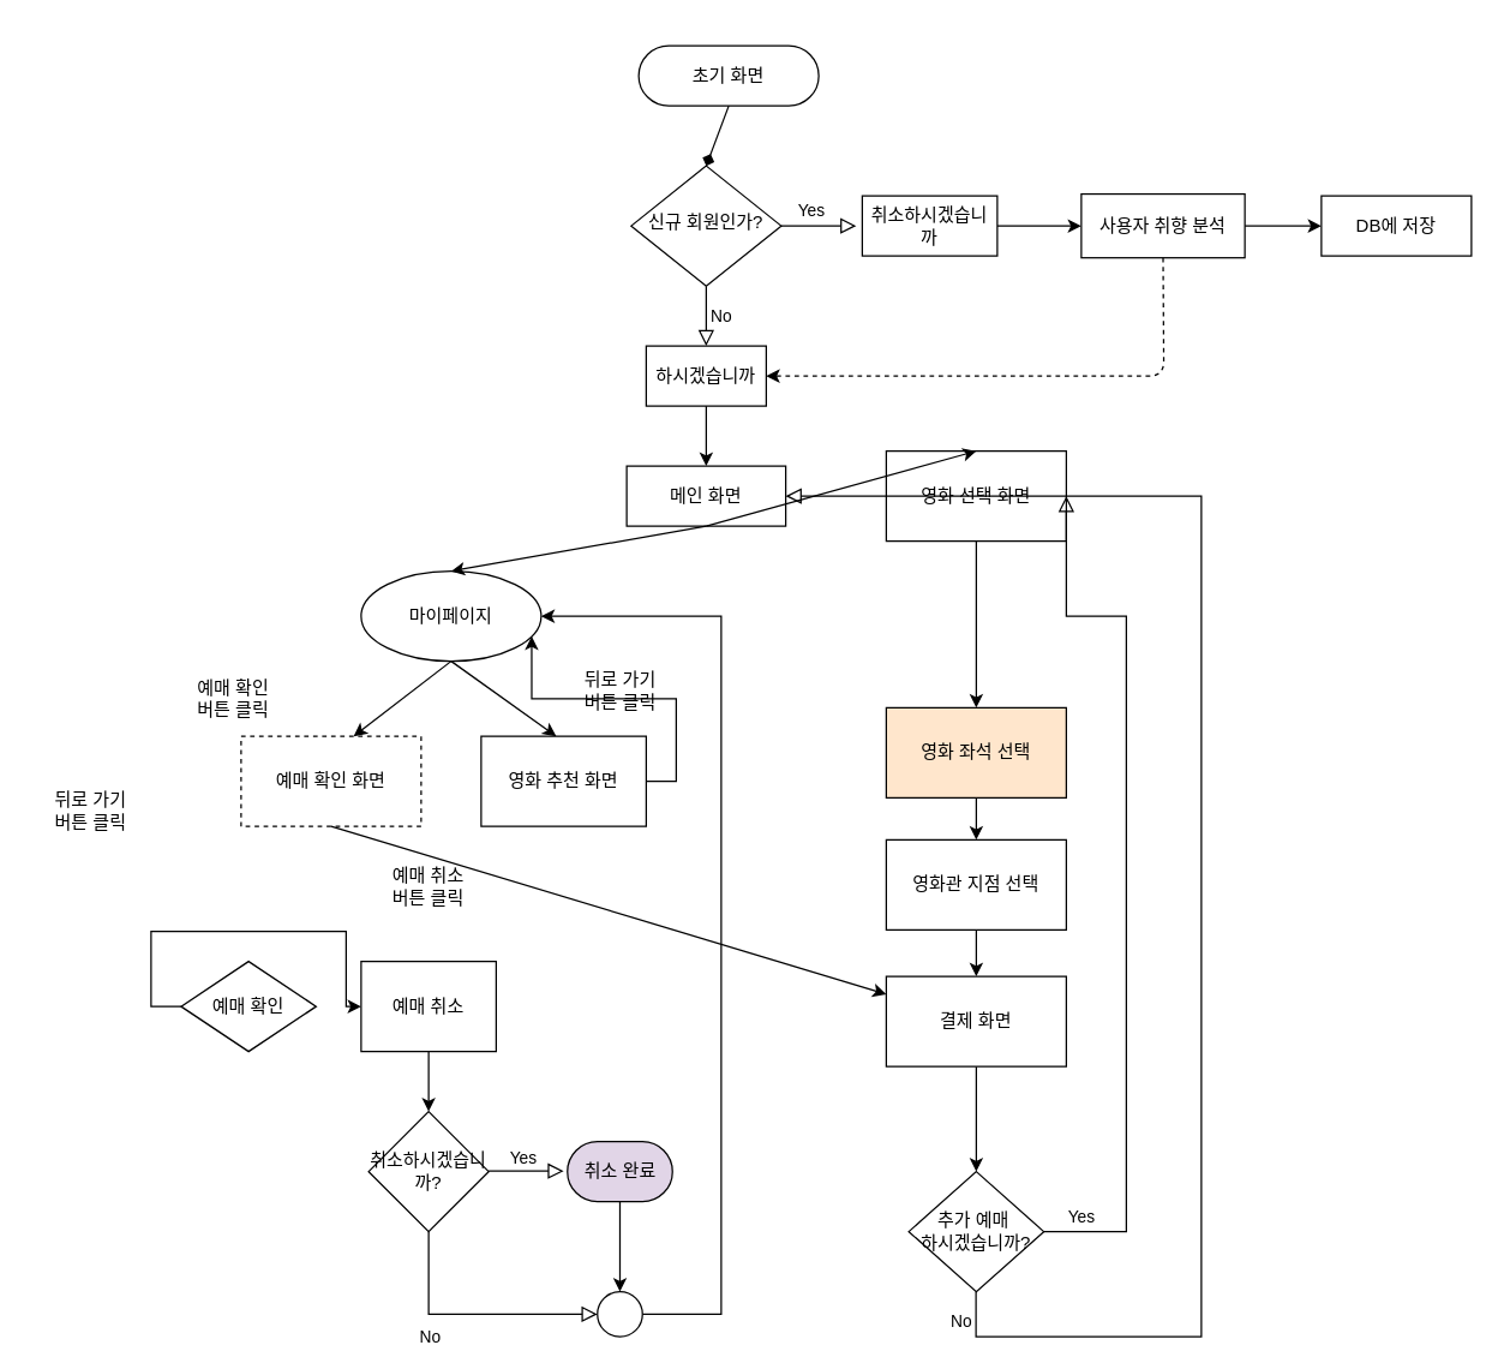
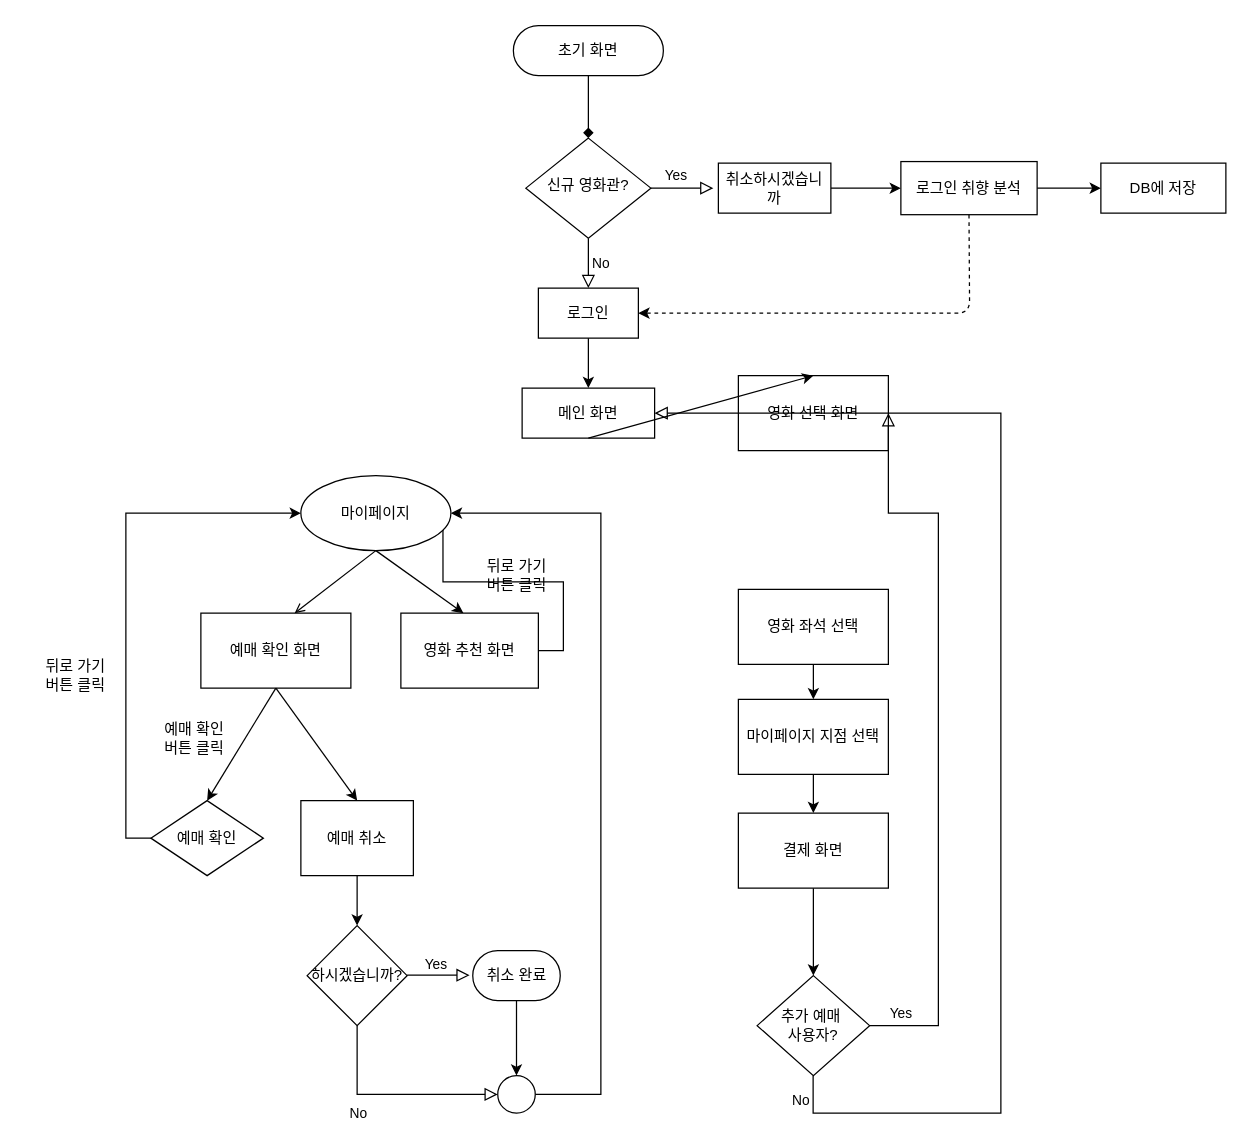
  <mxCell id="0" />
  <mxCell id="1" parent="0" />
- <mxCell id="2" value="초기 화면" style="rounded=1;whiteSpace=wrap;html=1;fontSize=12;glass=0;strokeWidth=1;shadow=0;arcSize=50;" parent="1" vertex="1"><mxGeometry x="425" y="30" width="120" height="40" as="geometry" /></mxCell>
+ <mxCell id="2" value="초기 화면" style="rounded=1;whiteSpace=wrap;html=1;fontSize=12;glass=0;strokeWidth=1;shadow=0;arcSize=50;" parent="1" vertex="1"><mxGeometry x="410" y="20" width="120" height="40" as="geometry" /></mxCell>
  <mxCell id="3" value="Yes" style="rounded=0;html=1;jettySize=auto;orthogonalLoop=1;fontSize=11;endArrow=block;endFill=0;endSize=8;strokeWidth=1;shadow=0;labelBackgroundColor=none;edgeStyle=orthogonalEdgeStyle;" parent="1" source="5" edge="1"><mxGeometry x="-1" y="86" relative="1" as="geometry"><mxPoint x="-16" y="-50" as="offset" /><mxPoint x="470" y="230" as="targetPoint" /></mxGeometry></mxCell>
  <mxCell id="4" value="No" style="edgeStyle=orthogonalEdgeStyle;rounded=0;html=1;jettySize=auto;orthogonalLoop=1;fontSize=11;endArrow=block;endFill=0;endSize=8;strokeWidth=1;shadow=0;labelBackgroundColor=none;" parent="1" source="5" edge="1"><mxGeometry x="-1" y="-72" relative="1" as="geometry"><mxPoint x="-40" y="-12" as="offset" /><mxPoint x="570" y="150" as="targetPoint" /></mxGeometry></mxCell>
- <mxCell id="5" value="신규 회원인가?" style="rhombus;whiteSpace=wrap;html=1;shadow=0;fontFamily=Helvetica;fontSize=12;align=center;strokeWidth=1;spacing=6;spacingTop=-4;" parent="1" vertex="1"><mxGeometry x="420" y="110" width="100" height="80" as="geometry" /></mxCell>
+ <mxCell id="5" value="신규 영화관?" style="rhombus;whiteSpace=wrap;html=1;shadow=0;fontFamily=Helvetica;fontSize=12;align=center;strokeWidth=1;spacing=6;spacingTop=-4;" parent="1" vertex="1"><mxGeometry x="420" y="110" width="100" height="80" as="geometry" /></mxCell>
  <mxCell id="6" value="" style="edgeStyle=orthogonalEdgeStyle;rounded=0;orthogonalLoop=1;jettySize=auto;html=1;" edge="1" parent="1" source="7" target="8"><mxGeometry relative="1" as="geometry" /></mxCell>
  <mxCell id="7" value="취소하시겠습니까" style="rounded=0;whiteSpace=wrap;html=1;" vertex="1" parent="1"><mxGeometry x="574" y="130" width="90" height="40" as="geometry" /></mxCell>
- <mxCell id="8" value="사용자 취향 분석" style="whiteSpace=wrap;html=1;rounded=0;" vertex="1" parent="1"><mxGeometry x="720" y="128.75" width="109" height="42.5" as="geometry" /></mxCell>
- <mxCell id="9" value="하시겠습니까" style="rounded=0;whiteSpace=wrap;html=1;" vertex="1" parent="1"><mxGeometry x="430" y="230" width="80" height="40" as="geometry" /></mxCell>
+ <mxCell id="8" value="로그인 취향 분석" style="whiteSpace=wrap;html=1;rounded=0;" vertex="1" parent="1"><mxGeometry x="720" y="128.75" width="109" height="42.5" as="geometry" /></mxCell>
+ <mxCell id="9" value="로그인" style="rounded=0;whiteSpace=wrap;html=1;" vertex="1" parent="1"><mxGeometry x="430" y="230" width="80" height="40" as="geometry" /></mxCell>
  <mxCell id="10" value="" style="endArrow=classic;html=1;exitX=0.5;exitY=1;exitDx=0;exitDy=0;entryX=1;entryY=0.5;entryDx=0;entryDy=0;dashed=1;" edge="1" parent="1" source="8" target="9"><mxGeometry width="50" height="50" relative="1" as="geometry"><mxPoint x="610" y="340" as="sourcePoint" /><mxPoint x="660" y="290" as="targetPoint" /><Array as="points"><mxPoint x="775" y="250" /></Array></mxGeometry></mxCell>
  <mxCell id="11" value="" style="endArrow=classic;html=1;exitX=1;exitY=0.5;exitDx=0;exitDy=0;entryX=0;entryY=0.5;entryDx=0;entryDy=0;" edge="1" parent="1" source="8"><mxGeometry width="50" height="50" relative="1" as="geometry"><mxPoint x="770" y="260" as="sourcePoint" /><mxPoint x="880" y="150.005" as="targetPoint" /></mxGeometry></mxCell>
- <mxCell id="12" style="edgeStyle=orthogonalEdgeStyle;rounded=0;orthogonalLoop=1;jettySize=auto;html=1;exitX=0.5;exitY=1;exitDx=0;exitDy=0;entryX=0.5;entryY=0;entryDx=0;entryDy=0;" edge="1" parent="1" source="13" target="43"><mxGeometry relative="1" as="geometry" /></mxCell>
  <mxCell id="13" value="영화 선택 화면" style="rounded=0;whiteSpace=wrap;html=1;" vertex="1" parent="1"><mxGeometry x="590" y="300" width="120" height="60" as="geometry" /></mxCell>
- <mxCell id="14" style="edgeStyle=orthogonalEdgeStyle;rounded=0;orthogonalLoop=1;jettySize=auto;html=1;exitX=1;exitY=0.5;exitDx=0;exitDy=0;entryX=1;entryY=0.75;entryDx=0;entryDy=0;" edge="1" parent="1" source="15" target="16"><mxGeometry relative="1" as="geometry" /></mxCell>
+ <mxCell id="14" style="edgeStyle=orthogonalEdgeStyle;rounded=0;orthogonalLoop=1;jettySize=auto;html=1;exitX=1;exitY=0.5;exitDx=0;exitDy=0;entryX=1;entryY=0.75;entryDx=0;entryDy=0;endArrow=none;" edge="1" parent="1" source="15" target="16"><mxGeometry relative="1" as="geometry" /></mxCell>
  <mxCell id="15" value="영화 추천 화면" style="rounded=0;whiteSpace=wrap;html=1;" vertex="1" parent="1"><mxGeometry x="320" y="490" width="110" height="60" as="geometry" /></mxCell>
  <mxCell id="16" value="마이페이지" style="ellipse;whiteSpace=wrap;html=1;" vertex="1" parent="1"><mxGeometry x="240" y="380" width="120" height="60" as="geometry" /></mxCell>
  <mxCell id="17" value="" style="endArrow=classic;html=1;exitX=0.5;exitY=1;exitDx=0;exitDy=0;entryX=0.5;entryY=0;entryDx=0;entryDy=0;" edge="1" parent="1" source="9"><mxGeometry width="50" height="50" relative="1" as="geometry"><mxPoint x="490" y="420" as="sourcePoint" /><mxPoint x="470" y="310" as="targetPoint" /></mxGeometry></mxCell>
  <mxCell id="18" value="DB에 저장" style="rounded=0;whiteSpace=wrap;html=1;" vertex="1" parent="1"><mxGeometry x="880" y="130" width="100" height="40" as="geometry" /></mxCell>
  <mxCell id="19" value="메인 화면" style="rounded=0;whiteSpace=wrap;html=1;" vertex="1" parent="1"><mxGeometry x="417" y="310" width="106" height="40" as="geometry" /></mxCell>
  <mxCell id="20" value="" style="endArrow=classic;html=1;exitX=0.5;exitY=1;exitDx=0;exitDy=0;" edge="1" parent="1" source="16"><mxGeometry width="50" height="50" relative="1" as="geometry"><mxPoint x="450" y="420" as="sourcePoint" /><mxPoint x="370" y="490" as="targetPoint" /></mxGeometry></mxCell>
- <mxCell id="21" value="예매 확인 화면" style="rounded=0;whiteSpace=wrap;html=1;dashed=1;" vertex="1" parent="1"><mxGeometry x="160" y="490" width="120" height="60" as="geometry" /></mxCell>
- <mxCell id="22" value="" style="endArrow=classic;html=1;exitX=0.5;exitY=1;exitDx=0;exitDy=0;entryX=0.625;entryY=0;entryDx=0;entryDy=0;entryPerimeter=0;" edge="1" parent="1" source="16" target="21"><mxGeometry width="50" height="50" relative="1" as="geometry"><mxPoint x="440" y="380" as="sourcePoint" /><mxPoint x="490" y="330" as="targetPoint" /></mxGeometry></mxCell>
- <mxCell id="23" style="edgeStyle=orthogonalEdgeStyle;rounded=0;orthogonalLoop=1;jettySize=auto;html=1;exitX=0;exitY=0.5;exitDx=0;exitDy=0;" edge="1" parent="1" source="24" target="25"><mxGeometry relative="1" as="geometry" /></mxCell>
+ <mxCell id="21" value="예매 확인 화면" style="rounded=0;whiteSpace=wrap;html=1;" vertex="1" parent="1"><mxGeometry x="160" y="490" width="120" height="60" as="geometry" /></mxCell>
+ <mxCell id="22" value="" style="endArrow=open;html=1;exitX=0.5;exitY=1;exitDx=0;exitDy=0;entryX=0.625;entryY=0;entryDx=0;entryDy=0;entryPerimeter=0;" edge="1" parent="1" source="16" target="21"><mxGeometry width="50" height="50" relative="1" as="geometry"><mxPoint x="440" y="380" as="sourcePoint" /><mxPoint x="490" y="330" as="targetPoint" /></mxGeometry></mxCell>
+ <mxCell id="23" style="edgeStyle=orthogonalEdgeStyle;rounded=0;orthogonalLoop=1;jettySize=auto;html=1;exitX=0;exitY=0.5;exitDx=0;exitDy=0;entryX=0;entryY=0.5;entryDx=0;entryDy=0;" edge="1" parent="1" source="24" target="16"><mxGeometry relative="1" as="geometry" /></mxCell>
  <mxCell id="24" value="예매 확인" style="rhombus;whiteSpace=wrap;html=1;" vertex="1" parent="1"><mxGeometry x="120" y="640" width="90" height="60" as="geometry" /></mxCell>
  <mxCell id="25" value="예매 취소" style="rounded=0;whiteSpace=wrap;html=1;" vertex="1" parent="1"><mxGeometry x="240" y="640" width="90" height="60" as="geometry" /></mxCell>
- <mxCell id="26" value="" style="endArrow=classic;html=1;exitX=0.5;exitY=1;exitDx=0;exitDy=0;" edge="1" parent="1" source="21" target="47"><mxGeometry width="50" height="50" relative="1" as="geometry"><mxPoint x="420" y="700" as="sourcePoint" /><mxPoint x="470" y="650" as="targetPoint" /></mxGeometry></mxCell>
- <mxCell id="28" value="예매 확인 버튼 클릭" style="text;html=1;strokeColor=none;fillColor=none;align=center;verticalAlign=middle;whiteSpace=wrap;rounded=0;" vertex="1" parent="1"><mxGeometry x="125" y="455" width="60" height="20" as="geometry" /></mxCell>
- <mxCell id="29" value="예매 취소&lt;br&gt;버튼 클릭" style="text;html=1;strokeColor=none;fillColor=none;align=center;verticalAlign=middle;whiteSpace=wrap;rounded=0;" vertex="1" parent="1"><mxGeometry y="580" width="70" height="20" as="geometry" x="250" /></mxCell>
+ <mxCell id="26" value="" style="endArrow=classic;html=1;exitX=0.5;exitY=1;exitDx=0;exitDy=0;entryX=0.5;entryY=0;entryDx=0;entryDy=0;" edge="1" parent="1" source="21" target="24"><mxGeometry width="50" height="50" relative="1" as="geometry"><mxPoint x="420" y="700" as="sourcePoint" /><mxPoint x="470" y="650" as="targetPoint" /></mxGeometry></mxCell>
+ <mxCell id="27" value="" style="endArrow=classic;html=1;exitX=0.5;exitY=1;exitDx=0;exitDy=0;entryX=0.5;entryY=0;entryDx=0;entryDy=0;" edge="1" parent="1" source="21" target="25"><mxGeometry width="50" height="50" relative="1" as="geometry"><mxPoint x="420" y="700" as="sourcePoint" /><mxPoint x="290" y="580" as="targetPoint" /></mxGeometry></mxCell>
+ <mxCell id="28" value="예매 확인 버튼 클릭" style="text;html=1;strokeColor=none;fillColor=none;align=center;verticalAlign=middle;whiteSpace=wrap;rounded=0;" vertex="1" parent="1"><mxGeometry x="125" y="580" width="60" height="20" as="geometry" /></mxCell>
  <mxCell id="30" value="" style="endArrow=classic;html=1;exitX=0.5;exitY=1;exitDx=0;exitDy=0;entryX=0.5;entryY=0;entryDx=0;entryDy=0;" edge="1" parent="1" source="25"><mxGeometry width="50" height="50" relative="1" as="geometry"><mxPoint x="420" y="890" as="sourcePoint" /><mxPoint x="285" y="740" as="targetPoint" /></mxGeometry></mxCell>
- <mxCell id="31" value="취소하시겠습니까?" style="rhombus;whiteSpace=wrap;html=1;" vertex="1" parent="1"><mxGeometry x="245" y="740" width="80" height="80" as="geometry" /></mxCell>
+ <mxCell id="31" value="하시겠습니까?" style="rhombus;whiteSpace=wrap;html=1;" vertex="1" parent="1"><mxGeometry x="245" y="740" width="80" height="80" as="geometry" /></mxCell>
  <mxCell id="32" value="Yes" style="edgeStyle=orthogonalEdgeStyle;rounded=0;html=1;jettySize=auto;orthogonalLoop=1;fontSize=11;endArrow=block;endFill=0;endSize=8;strokeWidth=1;shadow=0;labelBackgroundColor=none;" edge="1" parent="1"><mxGeometry x="-0.1" y="9" relative="1" as="geometry"><mxPoint as="offset" /><mxPoint x="325" y="779.66" as="sourcePoint" /><mxPoint x="375" y="779.66" as="targetPoint" /></mxGeometry></mxCell>
  <mxCell id="33" value="No" style="edgeStyle=orthogonalEdgeStyle;rounded=0;html=1;jettySize=auto;orthogonalLoop=1;fontSize=11;endArrow=block;endFill=0;endSize=8;strokeWidth=1;shadow=0;labelBackgroundColor=none;exitX=0.5;exitY=1;exitDx=0;exitDy=0;entryX=0;entryY=0.5;entryDx=0;entryDy=0;" edge="1" parent="1" source="31" target="37"><mxGeometry x="-0.333" y="-15" relative="1" as="geometry"><mxPoint as="offset" /><mxPoint x="300" y="850" as="sourcePoint" /><mxPoint x="285" y="870" as="targetPoint" /></mxGeometry></mxCell>
  <mxCell id="34" style="edgeStyle=orthogonalEdgeStyle;rounded=0;orthogonalLoop=1;jettySize=auto;html=1;exitX=0.5;exitY=1;exitDx=0;exitDy=0;entryX=0.5;entryY=0;entryDx=0;entryDy=0;" edge="1" parent="1" source="35" target="37"><mxGeometry relative="1" as="geometry" /></mxCell>
- <mxCell id="35" value="취소 완료" style="rounded=1;whiteSpace=wrap;html=1;arcSize=50;fillColor=#e1d5e7;" vertex="1" parent="1"><mxGeometry x="377.5" y="760" width="70" height="40" as="geometry" /></mxCell>
+ <mxCell id="35" value="취소 완료" style="rounded=1;whiteSpace=wrap;html=1;arcSize=50;" vertex="1" parent="1"><mxGeometry x="377.5" y="760" width="70" height="40" as="geometry" /></mxCell>
  <mxCell id="36" style="edgeStyle=orthogonalEdgeStyle;rounded=0;orthogonalLoop=1;jettySize=auto;html=1;exitX=1;exitY=0.5;exitDx=0;exitDy=0;entryX=1;entryY=0.5;entryDx=0;entryDy=0;" edge="1" parent="1" source="37" target="16"><mxGeometry relative="1" as="geometry"><mxPoint x="370" y="420" as="targetPoint" /><Array as="points"><mxPoint x="480" y="875" /><mxPoint x="480" y="410" /></Array></mxGeometry></mxCell>
  <mxCell id="37" value="" style="ellipse;whiteSpace=wrap;html=1;aspect=fixed;" vertex="1" parent="1"><mxGeometry x="397.5" y="860" width="30" height="30" as="geometry" /></mxCell>
  <mxCell id="38" value="뒤로 가기&lt;br&gt;버튼 클릭" style="text;html=1;strokeColor=none;fillColor=none;align=center;verticalAlign=middle;whiteSpace=wrap;rounded=0;" vertex="1" parent="1"><mxGeometry x="20" y="530" width="80" height="20" as="geometry" /></mxCell>
  <mxCell id="39" value="뒤로 가기&lt;br&gt;버튼 클릭" style="text;html=1;strokeColor=none;fillColor=none;align=center;verticalAlign=middle;whiteSpace=wrap;rounded=0;" vertex="1" parent="1"><mxGeometry x="372.5" y="450" width="80" height="20" as="geometry" /></mxCell>
- <mxCell id="40" value="" style="endArrow=classic;html=1;exitX=0.5;exitY=1;exitDx=0;exitDy=0;entryX=0.5;entryY=0;entryDx=0;entryDy=0;" edge="1" parent="1" source="19" target="16"><mxGeometry width="50" height="50" relative="1" as="geometry"><mxPoint x="570" y="470" as="sourcePoint" /><mxPoint x="620" y="420" as="targetPoint" /></mxGeometry></mxCell>
  <mxCell id="41" value="" style="endArrow=classic;html=1;entryX=0.5;entryY=0;entryDx=0;entryDy=0;" edge="1" parent="1" target="13"><mxGeometry width="50" height="50" relative="1" as="geometry"><mxPoint x="470" y="350" as="sourcePoint" /><mxPoint x="620" y="420" as="targetPoint" /></mxGeometry></mxCell>
  <mxCell id="42" style="edgeStyle=orthogonalEdgeStyle;rounded=0;orthogonalLoop=1;jettySize=auto;html=1;exitX=0.5;exitY=1;exitDx=0;exitDy=0;entryX=0.5;entryY=0;entryDx=0;entryDy=0;" edge="1" parent="1" source="43" target="45"><mxGeometry relative="1" as="geometry" /></mxCell>
- <mxCell id="43" value="영화 좌석 선택" style="rounded=0;whiteSpace=wrap;html=1;fillColor=#ffe6cc;" vertex="1" parent="1"><mxGeometry x="590" y="471" width="120" height="60" as="geometry" /></mxCell>
+ <mxCell id="43" value="영화 좌석 선택" style="rounded=0;whiteSpace=wrap;html=1;" vertex="1" parent="1"><mxGeometry x="590" y="471" width="120" height="60" as="geometry" /></mxCell>
  <mxCell id="44" style="edgeStyle=orthogonalEdgeStyle;rounded=0;orthogonalLoop=1;jettySize=auto;html=1;exitX=0.5;exitY=1;exitDx=0;exitDy=0;entryX=0.5;entryY=0;entryDx=0;entryDy=0;" edge="1" parent="1" source="45" target="47"><mxGeometry relative="1" as="geometry" /></mxCell>
- <mxCell id="45" value="영화관 지점 선택" style="rounded=0;whiteSpace=wrap;html=1;" vertex="1" parent="1"><mxGeometry x="590" y="559" width="120" height="60" as="geometry" /></mxCell>
+ <mxCell id="45" value="마이페이지 지점 선택" style="rounded=0;whiteSpace=wrap;html=1;" vertex="1" parent="1"><mxGeometry x="590" y="559" width="120" height="60" as="geometry" /></mxCell>
  <mxCell id="46" value="" style="edgeStyle=orthogonalEdgeStyle;rounded=0;orthogonalLoop=1;jettySize=auto;html=1;" edge="1" parent="1" source="47" target="48"><mxGeometry relative="1" as="geometry" /></mxCell>
  <mxCell id="47" value="결제 화면" style="rounded=0;whiteSpace=wrap;html=1;" vertex="1" parent="1"><mxGeometry x="590" y="650" width="120" height="60" as="geometry" /></mxCell>
- <mxCell id="48" value="추가 예매&amp;nbsp;&lt;br&gt;하시겠습니까?" style="rhombus;whiteSpace=wrap;html=1;rounded=0;" vertex="1" parent="1"><mxGeometry x="605" y="780" width="90" height="80" as="geometry" /></mxCell>
+ <mxCell id="48" value="추가 예매&amp;nbsp;&lt;br&gt;사용자?" style="rhombus;whiteSpace=wrap;html=1;rounded=0;" vertex="1" parent="1"><mxGeometry x="605" y="780" width="90" height="80" as="geometry" /></mxCell>
  <mxCell id="49" value="" style="endArrow=diamond;html=1;exitX=0.5;exitY=1;exitDx=0;exitDy=0;entryX=0.5;entryY=0;entryDx=0;entryDy=0;" edge="1" parent="1" source="2" target="5"><mxGeometry width="50" height="50" relative="1" as="geometry"><mxPoint x="610" y="500" as="sourcePoint" /><mxPoint x="660" y="450" as="targetPoint" /></mxGeometry></mxCell>
  <mxCell id="50" value="Yes" style="rounded=0;html=1;jettySize=auto;orthogonalLoop=1;fontSize=11;endArrow=block;endFill=0;endSize=8;strokeWidth=1;shadow=0;labelBackgroundColor=none;edgeStyle=orthogonalEdgeStyle;entryX=1;entryY=0.5;entryDx=0;entryDy=0;" edge="1" parent="1" target="19"><mxGeometry x="-0.488" y="80" relative="1" as="geometry"><mxPoint as="offset" /><mxPoint x="649.8" y="860" as="sourcePoint" /><mxPoint x="649.8" y="900" as="targetPoint" /><Array as="points"><mxPoint x="650" y="890" /><mxPoint x="800" y="890" /><mxPoint x="800" y="330" /></Array></mxGeometry></mxCell>
  <mxCell id="51" value="No" style="edgeStyle=orthogonalEdgeStyle;rounded=0;html=1;jettySize=auto;orthogonalLoop=1;fontSize=11;endArrow=block;endFill=0;endSize=8;strokeWidth=1;shadow=0;labelBackgroundColor=none;entryX=1;entryY=0.5;entryDx=0;entryDy=0;" edge="1" parent="1" target="13"><mxGeometry x="-1" y="-81" relative="1" as="geometry"><mxPoint x="-55" y="-21" as="offset" /><mxPoint x="695" y="820" as="sourcePoint" /><mxPoint x="745" y="820" as="targetPoint" /><Array as="points"><mxPoint x="750" y="820" /><mxPoint x="750" y="410" /></Array></mxGeometry></mxCell>
